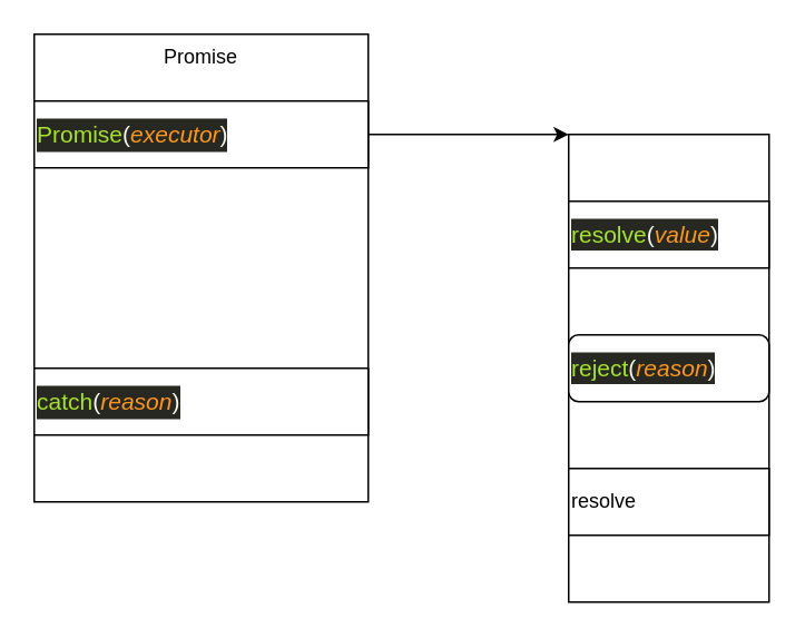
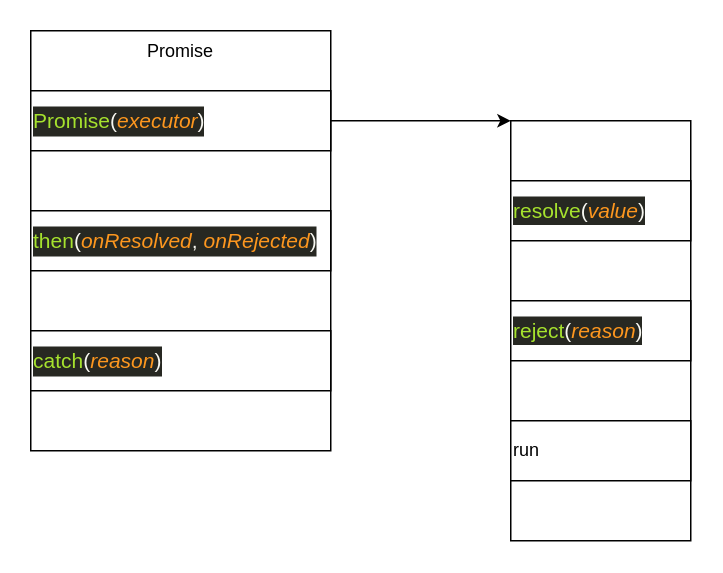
  <mxCell id="0" />
  <mxCell id="1" parent="0" />
  <mxCell id="2" value="Promise" style="rounded=0;whiteSpace=wrap;html=1;align=center;verticalAlign=top;" parent="1" vertex="1"><mxGeometry x="20" y="20" width="200" height="280" as="geometry" /></mxCell>
  <mxCell id="3" style="edgeStyle=orthogonalEdgeStyle;rounded=0;orthogonalLoop=1;jettySize=auto;html=1;entryX=0;entryY=0;entryDx=0;entryDy=0;fontSize=12;" edge="1" parent="1" source="4" target="7"><mxGeometry relative="1" as="geometry"><Array as="points"><mxPoint x="320" y="80" /><mxPoint x="320" y="80" /></Array></mxGeometry></mxCell>
  <mxCell id="4" value="&lt;div style=&quot;color: rgb(248 , 248 , 242) ; background-color: rgb(39 , 40 , 34) ; line-height: 19px&quot;&gt;&lt;font style=&quot;font-size: 14px&quot;&gt;&lt;span style=&quot;color: rgb(166 , 226 , 46)&quot;&gt;Promise&lt;/span&gt;(&lt;span style=&quot;color: rgb(253 , 151 , 31) ; font-style: italic&quot;&gt;executor&lt;/span&gt;)&lt;/font&gt;&lt;/div&gt;" style="rounded=0;whiteSpace=wrap;html=1;fontSize=12;align=left;" vertex="1" parent="1"><mxGeometry x="20" y="60" width="200" height="40" as="geometry" /></mxCell>
+ <mxCell id="5" value="&lt;div style=&quot;color: rgb(248 , 248 , 242) ; background-color: rgb(39 , 40 , 34) ; line-height: 19px&quot;&gt;&lt;font style=&quot;font-size: 14px&quot;&gt;&lt;span style=&quot;color: rgb(166 , 226 , 46)&quot;&gt;then&lt;/span&gt;(&lt;span style=&quot;color: rgb(253 , 151 , 31) ; font-style: italic&quot;&gt;onResolved&lt;/span&gt;,&amp;nbsp;&lt;span style=&quot;color: rgb(253 , 151 , 31) ; font-style: italic&quot;&gt;onRejected&lt;/span&gt;)&lt;/font&gt;&lt;/div&gt;" style="rounded=0;whiteSpace=wrap;html=1;fontSize=12;align=left;" vertex="1" parent="1"><mxGeometry x="20" y="140" width="200" height="40" as="geometry" /></mxCell>
  <mxCell id="6" value="&lt;div style=&quot;color: rgb(248 , 248 , 242) ; background-color: rgb(39 , 40 , 34) ; line-height: 19px&quot;&gt;&lt;font style=&quot;font-size: 14px&quot;&gt;&lt;span style=&quot;color: rgb(166 , 226 , 46)&quot;&gt;catch&lt;/span&gt;(&lt;span style=&quot;color: rgb(253 , 151 , 31) ; font-style: italic&quot;&gt;reason&lt;/span&gt;)&lt;/font&gt;&lt;/div&gt;" style="rounded=0;whiteSpace=wrap;html=1;fontSize=12;align=left;" vertex="1" parent="1"><mxGeometry x="20" y="220" width="200" height="40" as="geometry" /></mxCell>
  <mxCell id="7" value="" style="rounded=0;whiteSpace=wrap;html=1;fontSize=12;align=left;" vertex="1" parent="1"><mxGeometry x="340" y="80" width="120" height="280" as="geometry" /></mxCell>
  <mxCell id="8" value="&lt;div style=&quot;color: rgb(248 , 248 , 242) ; background-color: rgb(39 , 40 , 34) ; font-family: &amp;#34;jetbrains mono&amp;#34; , , &amp;#34;consolas&amp;#34; , &amp;#34;liberation mono&amp;#34; , &amp;#34;menlo&amp;#34; , monospace , &amp;#34;consolas&amp;#34; , &amp;#34;courier new&amp;#34; , monospace ; font-size: 14px ; line-height: 19px&quot;&gt;&lt;span style=&quot;color: #a6e22e&quot;&gt;resolve&lt;/span&gt;(&lt;span style=&quot;color: #fd971f ; font-style: italic&quot;&gt;value&lt;/span&gt;)&lt;/div&gt;" style="rounded=0;whiteSpace=wrap;html=1;fontSize=12;align=left;" vertex="1" parent="1"><mxGeometry x="340" y="120" width="120" height="40" as="geometry" /></mxCell>
- <mxCell id="9" value="&lt;div style=&quot;color: rgb(248 , 248 , 242) ; background-color: rgb(39 , 40 , 34) ; font-family: &amp;#34;jetbrains mono&amp;#34; , , &amp;#34;consolas&amp;#34; , &amp;#34;liberation mono&amp;#34; , &amp;#34;menlo&amp;#34; , monospace , &amp;#34;consolas&amp;#34; , &amp;#34;courier new&amp;#34; , monospace ; font-size: 14px ; line-height: 19px&quot;&gt;&lt;span style=&quot;color: #a6e22e&quot;&gt;reject&lt;/span&gt;(&lt;span style=&quot;color: #fd971f ; font-style: italic&quot;&gt;reason&lt;/span&gt;)&lt;/div&gt;" style="whiteSpace=wrap;html=1;fontSize=12;align=left;rounded=1;" vertex="1" parent="1"><mxGeometry x="340" y="200" width="120" height="40" as="geometry" /></mxCell>
- <mxCell id="10" value="resolve" style="rounded=0;whiteSpace=wrap;html=1;fontSize=12;align=left;" vertex="1" parent="1"><mxGeometry x="340" y="280" width="120" height="40" as="geometry" /></mxCell>
+ <mxCell id="9" value="&lt;div style=&quot;color: rgb(248 , 248 , 242) ; background-color: rgb(39 , 40 , 34) ; font-family: &amp;#34;jetbrains mono&amp;#34; , , &amp;#34;consolas&amp;#34; , &amp;#34;liberation mono&amp;#34; , &amp;#34;menlo&amp;#34; , monospace , &amp;#34;consolas&amp;#34; , &amp;#34;courier new&amp;#34; , monospace ; font-size: 14px ; line-height: 19px&quot;&gt;&lt;span style=&quot;color: #a6e22e&quot;&gt;reject&lt;/span&gt;(&lt;span style=&quot;color: #fd971f ; font-style: italic&quot;&gt;reason&lt;/span&gt;)&lt;/div&gt;" style="rounded=0;whiteSpace=wrap;html=1;fontSize=12;align=left;" vertex="1" parent="1"><mxGeometry x="340" y="200" width="120" height="40" as="geometry" /></mxCell>
+ <mxCell id="10" value="run" style="rounded=0;whiteSpace=wrap;html=1;fontSize=12;align=left;" vertex="1" parent="1"><mxGeometry x="340" y="280" width="120" height="40" as="geometry" /></mxCell>
